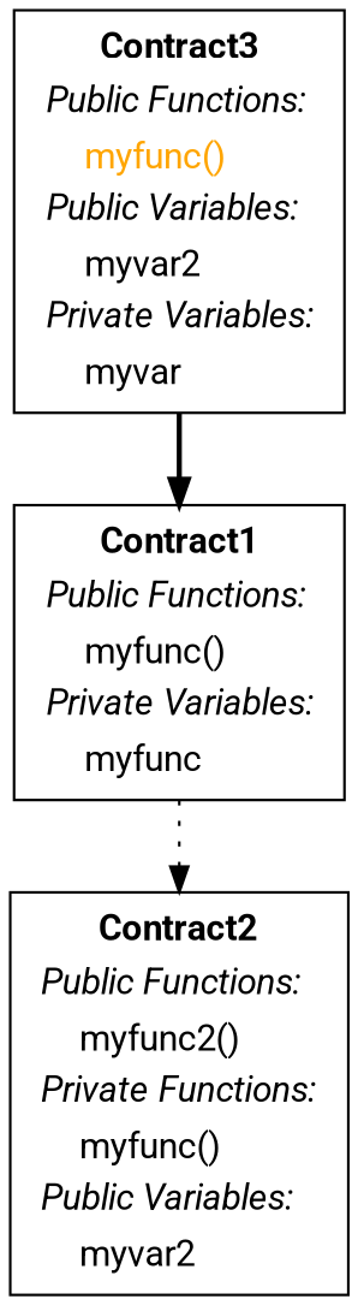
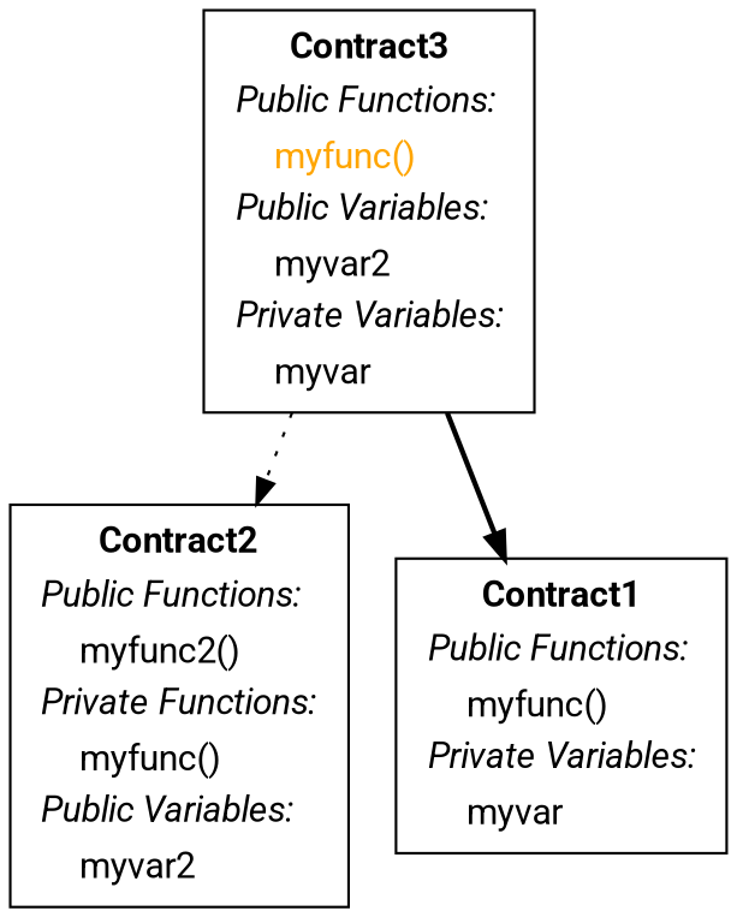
  digraph {
    fontname=Roboto
    node [fontname=Roboto shape=box]
    edge [fontname=Roboto]
    n1 [label=< <TABLE border="0"><TR><TD align="center"><B>Contract3</B></TD></TR><TR><TD align="left"><I>Public Functions:</I></TD></TR><TR><TD align="left"><font color="#FFA500">    myfunc()</font></TD></TR><TR><TD align="left"><I>Public Variables:</I></TD></TR><TR><TD align="left">    myvar2</TD></TR><TR><TD align="left"><I>Private Variables:</I></TD></TR><TR><TD align="left">    myvar</TD></TR></TABLE> >]
    n2 [label=< <TABLE border="0"><TR><TD align="center"><B>Contract2</B></TD></TR><TR><TD align="left"><I>Public Functions:</I></TD></TR><TR><TD align="left">    myfunc2()</TD></TR><TR><TD align="left"><I>Private Functions:</I></TD></TR><TR><TD align="left">    myfunc()</TD></TR><TR><TD align="left"><I>Public Variables:</I></TD></TR><TR><TD align="left">    myvar2</TD></TR></TABLE> >]
-   n3 [label=< <TABLE border="0"><TR><TD align="center"><B>Contract1</B></TD></TR><TR><TD align="left"><I>Public Functions:</I></TD></TR><TR><TD align="left">    myfunc()</TD></TR><TR><TD align="left"><I>Private Variables:</I></TD></TR><TR><TD align="left">    myfunc</TD></TR></TABLE> >]
-   n3 -> n2 [style=dotted]
+   n3 [label=< <TABLE border="0"><TR><TD align="center"><B>Contract1</B></TD></TR><TR><TD align="left"><I>Public Functions:</I></TD></TR><TR><TD align="left">    myfunc()</TD></TR><TR><TD align="left"><I>Private Variables:</I></TD></TR><TR><TD align="left">    myvar</TD></TR></TABLE> >]
+   n1 -> n2 [style=dotted]
    n1 -> n3 [style=bold]
  }
